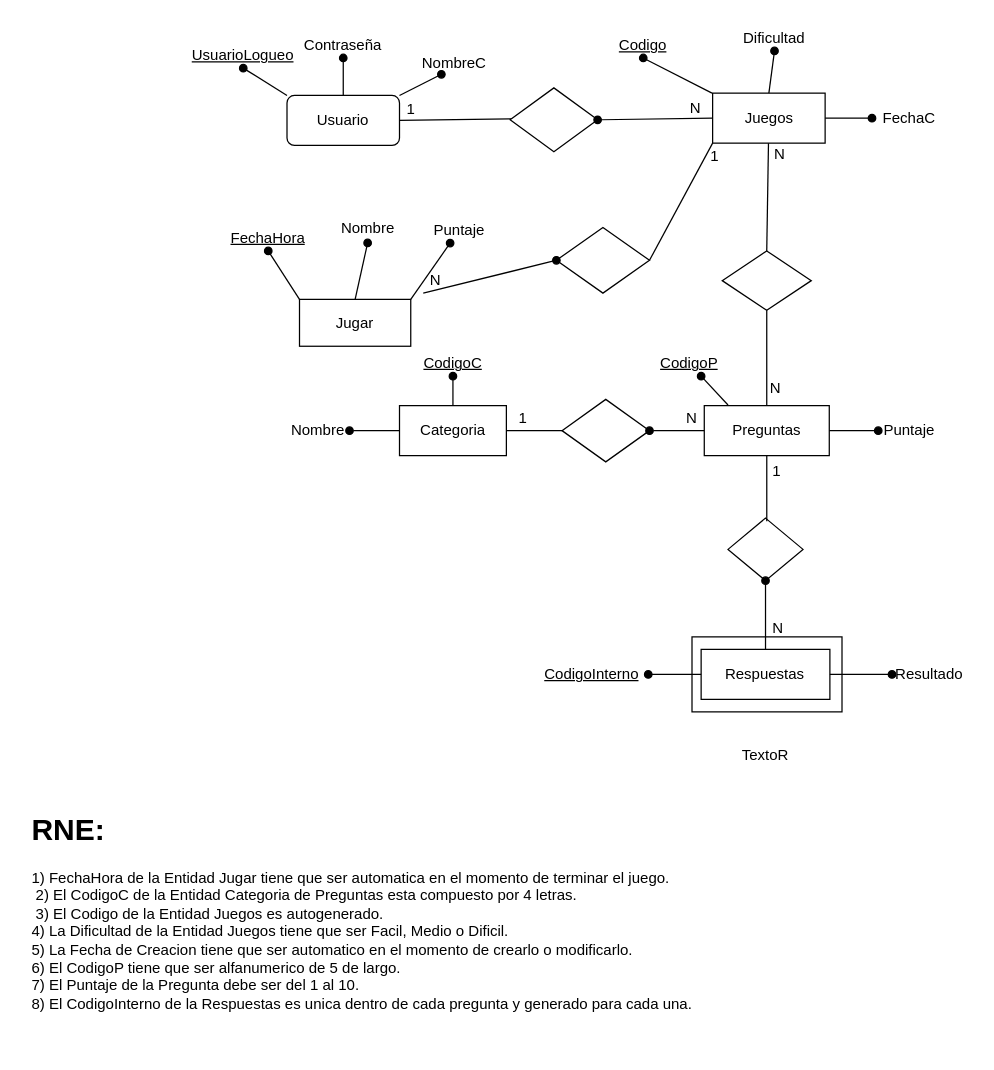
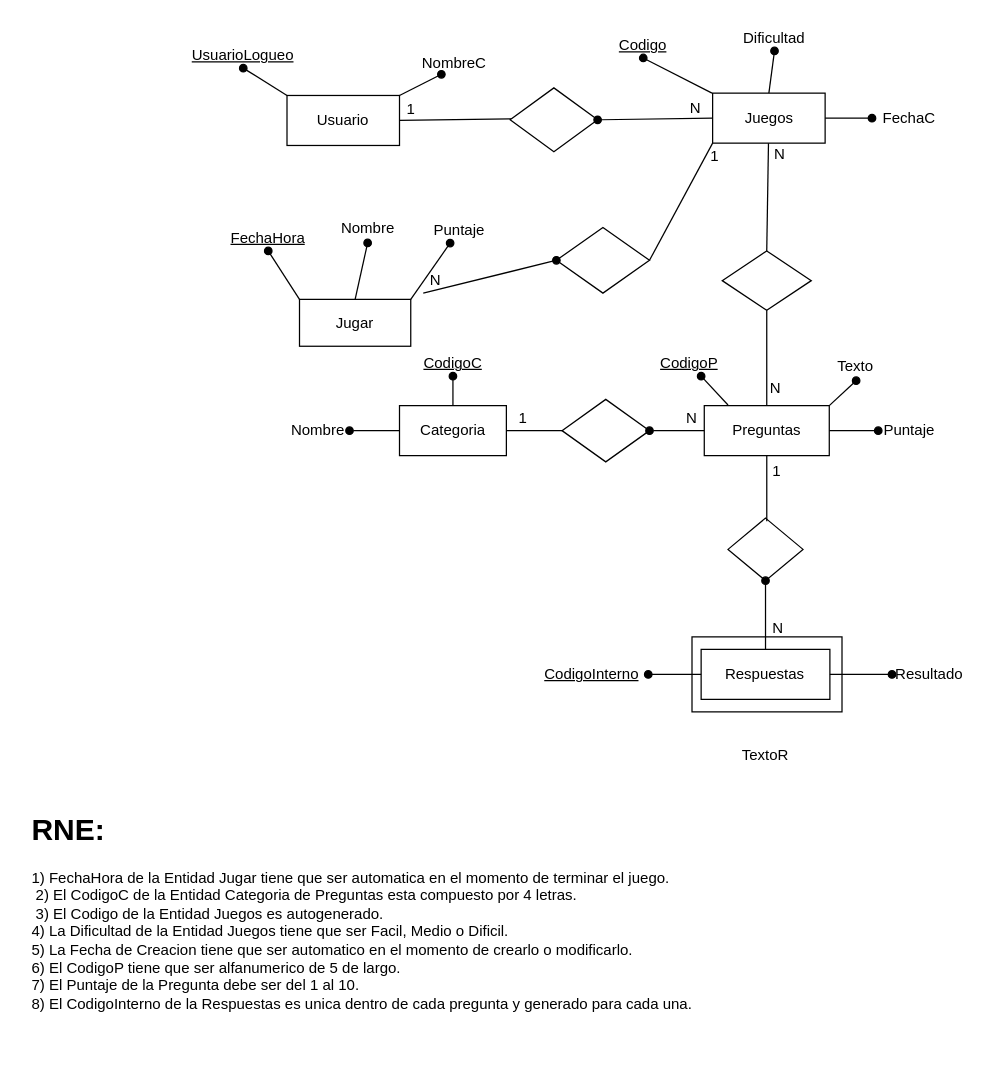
  <mxCell id="0" />
  <mxCell id="1" parent="0" />
  <mxCell id="2" value="" style="rounded=0;whiteSpace=wrap;html=1;" vertex="1" parent="1"><mxGeometry x="553" y="509" width="120" height="60" as="geometry" /></mxCell>
  <mxCell id="3" value="Preguntas" style="rounded=0;whiteSpace=wrap;html=1;" parent="1" vertex="1"><mxGeometry x="562.82" y="324" width="100" height="40" as="geometry" /></mxCell>
  <mxCell id="4" value="" style="endArrow=none;html=1;rounded=0;startArrow=oval;startFill=1;exitX=0.5;exitY=1;exitDx=0;exitDy=0;entryX=0.5;entryY=0;entryDx=0;entryDy=0;" parent="1" source="18" target="14" edge="1"><mxGeometry width="50" height="50" relative="1" as="geometry"><mxPoint x="297" y="158.99" as="sourcePoint" /><mxPoint x="288" y="211.49" as="targetPoint" /></mxGeometry></mxCell>
  <mxCell id="5" value="" style="endArrow=none;html=1;rounded=0;startArrow=oval;startFill=1;entryX=1;entryY=0.5;entryDx=0;entryDy=0;exitX=0;exitY=0.5;exitDx=0;exitDy=0;" parent="1" source="30" target="3" edge="1"><mxGeometry width="50" height="50" relative="1" as="geometry"><mxPoint x="708" y="336.5" as="sourcePoint" /><mxPoint x="566.5" y="331.5" as="targetPoint" /></mxGeometry></mxCell>
- <mxCell id="7" value="Usuario" style="whiteSpace=wrap;html=1;rounded=1;" parent="1" vertex="1"><mxGeometry x="229" y="75.88" width="90" height="40" as="geometry" /></mxCell>
+ <mxCell id="6" value="" style="endArrow=none;html=1;rounded=0;startArrow=oval;startFill=1;entryX=1;entryY=0;entryDx=0;entryDy=0;exitX=0.5;exitY=1;exitDx=0;exitDy=0;" parent="1" source="31" target="3" edge="1"><mxGeometry width="50" height="50" relative="1" as="geometry"><mxPoint x="699" y="306.5" as="sourcePoint" /><mxPoint x="576.5" y="341.5" as="targetPoint" /></mxGeometry></mxCell>
+ <mxCell id="7" value="Usuario" style="rounded=0;whiteSpace=wrap;html=1;" parent="1" vertex="1"><mxGeometry x="229" y="75.88" width="90" height="40" as="geometry" /></mxCell>
  <mxCell id="8" value="" style="endArrow=none;html=1;rounded=0;startArrow=oval;startFill=1;entryX=0;entryY=0;entryDx=0;entryDy=0;exitX=0.5;exitY=1;exitDx=0;exitDy=0;" parent="1" source="9" target="7" edge="1"><mxGeometry width="50" height="50" relative="1" as="geometry"><mxPoint x="229" y="35.87" as="sourcePoint" /><mxPoint x="589" y="145.87" as="targetPoint" /></mxGeometry></mxCell>
  <mxCell id="9" value="UsuarioLogueo" style="text;html=1;strokeColor=none;fillColor=none;align=center;verticalAlign=middle;whiteSpace=wrap;rounded=0;fontStyle=4" parent="1" vertex="1"><mxGeometry x="159" y="34" width="70" height="20" as="geometry" /></mxCell>
- <mxCell id="10" value="Contraseña" style="text;html=1;strokeColor=none;fillColor=none;align=center;verticalAlign=middle;whiteSpace=wrap;rounded=0;" parent="1" vertex="1"><mxGeometry x="239" y="25.88" width="70" height="20" as="geometry" /></mxCell>
- <mxCell id="11" value="" style="endArrow=none;html=1;rounded=0;startArrow=oval;startFill=1;exitX=0.5;exitY=1;exitDx=0;exitDy=0;entryX=0.5;entryY=0;entryDx=0;entryDy=0;" parent="1" source="10" target="7" edge="1"><mxGeometry width="50" height="50" relative="1" as="geometry"><mxPoint x="299" y="35.87" as="sourcePoint" /><mxPoint x="279" y="75.87" as="targetPoint" /></mxGeometry></mxCell>
  <mxCell id="12" value="NombreC" style="text;html=1;strokeColor=none;fillColor=none;align=center;verticalAlign=middle;whiteSpace=wrap;rounded=0;" parent="1" vertex="1"><mxGeometry x="332.5" y="40.25" width="60" height="20" as="geometry" /></mxCell>
  <mxCell id="13" value="" style="endArrow=none;html=1;rounded=0;startArrow=oval;startFill=1;entryX=1;entryY=0;entryDx=0;entryDy=0;exitX=0.5;exitY=1;exitDx=0;exitDy=0;" parent="1" target="7" edge="1"><mxGeometry width="50" height="50" relative="1" as="geometry"><mxPoint x="352.5" y="58.99" as="sourcePoint" /><mxPoint x="582.5" y="147.74" as="targetPoint" /></mxGeometry></mxCell>
  <mxCell id="14" value="Jugar" style="rounded=0;whiteSpace=wrap;html=1;" parent="1" vertex="1"><mxGeometry x="239" y="239" width="89" height="37.5" as="geometry" /></mxCell>
  <mxCell id="15" value="" style="endArrow=none;html=1;rounded=0;startArrow=oval;startFill=1;entryX=0;entryY=0;entryDx=0;entryDy=0;exitX=0.5;exitY=1;exitDx=0;exitDy=0;" parent="1" source="17" target="14" edge="1"><mxGeometry width="50" height="50" relative="1" as="geometry"><mxPoint x="214" y="178.99" as="sourcePoint" /><mxPoint x="445" y="78.99" as="targetPoint" /></mxGeometry></mxCell>
  <mxCell id="16" value="" style="endArrow=none;html=1;rounded=0;startArrow=oval;startFill=1;entryX=0.19;entryY=-0.012;entryDx=0;entryDy=0;entryPerimeter=0;" parent="1" source="29" target="3" edge="1"><mxGeometry width="50" height="50" relative="1" as="geometry"><mxPoint x="551" y="304" as="sourcePoint" /><mxPoint x="490.5" y="361.5" as="targetPoint" /></mxGeometry></mxCell>
  <mxCell id="17" value="&lt;u&gt;FechaHora&lt;/u&gt;" style="text;html=1;strokeColor=none;fillColor=none;align=center;verticalAlign=middle;whiteSpace=wrap;rounded=0;" parent="1" vertex="1"><mxGeometry x="179" y="180.25" width="70" height="20" as="geometry" /></mxCell>
  <mxCell id="18" value="&lt;span&gt;Nombre&lt;/span&gt;" style="text;html=1;strokeColor=none;fillColor=none;align=center;verticalAlign=middle;whiteSpace=wrap;rounded=0;fontStyle=0" parent="1" vertex="1"><mxGeometry x="270.75" y="171.03" width="45.5" height="22.82" as="geometry" /></mxCell>
  <mxCell id="19" value="Puntaje" style="text;html=1;strokeColor=none;fillColor=none;align=center;verticalAlign=middle;whiteSpace=wrap;rounded=0;" parent="1" vertex="1"><mxGeometry x="346.75" y="173.85" width="40" height="20" as="geometry" /></mxCell>
  <mxCell id="20" value="Categoria" style="rounded=0;whiteSpace=wrap;html=1;" parent="1" vertex="1"><mxGeometry x="319" y="324" width="85.5" height="40" as="geometry" /></mxCell>
  <mxCell id="21" value="&lt;u&gt;CodigoC&lt;/u&gt;" style="text;html=1;strokeColor=none;fillColor=none;align=center;verticalAlign=middle;whiteSpace=wrap;rounded=0;" parent="1" vertex="1"><mxGeometry x="336.75" y="280.4" width="50" height="20" as="geometry" /></mxCell>
  <mxCell id="22" value="Juegos" style="rounded=0;whiteSpace=wrap;html=1;" parent="1" vertex="1"><mxGeometry x="569.5" y="74.01" width="90" height="40" as="geometry" /></mxCell>
  <mxCell id="23" value="" style="endArrow=none;html=1;rounded=0;startArrow=oval;startFill=1;exitX=0.5;exitY=1;exitDx=0;exitDy=0;" parent="1" source="24" edge="1"><mxGeometry width="50" height="50" relative="1" as="geometry"><mxPoint x="549" y="38.69" as="sourcePoint" /><mxPoint x="569" y="74" as="targetPoint" /></mxGeometry></mxCell>
  <mxCell id="24" value="&lt;u&gt;Codigo&lt;/u&gt;" style="text;html=1;strokeColor=none;fillColor=none;align=center;verticalAlign=middle;whiteSpace=wrap;rounded=0;" parent="1" vertex="1"><mxGeometry x="489" y="25.88" width="50" height="20" as="geometry" /></mxCell>
  <mxCell id="25" value="" style="endArrow=none;html=1;rounded=0;startArrow=oval;startFill=1;exitX=0;exitY=0.5;exitDx=0;exitDy=0;entryX=1;entryY=0.5;entryDx=0;entryDy=0;" parent="1" source="26" target="22" edge="1"><mxGeometry width="50" height="50" relative="1" as="geometry"><mxPoint x="722" y="98.44" as="sourcePoint" /><mxPoint x="672" y="88.44" as="targetPoint" /></mxGeometry></mxCell>
  <mxCell id="26" value="FechaC" style="text;html=1;strokeColor=none;fillColor=none;align=center;verticalAlign=middle;whiteSpace=wrap;rounded=0;" parent="1" vertex="1"><mxGeometry x="697" y="82.14" width="60" height="23.75" as="geometry" /></mxCell>
  <mxCell id="27" value="Dificultad" style="text;html=1;strokeColor=none;fillColor=none;align=center;verticalAlign=middle;whiteSpace=wrap;rounded=0;" parent="1" vertex="1"><mxGeometry x="589" y="20.25" width="60" height="20" as="geometry" /></mxCell>
  <mxCell id="28" value="" style="endArrow=none;html=1;rounded=0;startArrow=oval;startFill=1;entryX=0.5;entryY=0;entryDx=0;entryDy=0;exitX=0.5;exitY=1;exitDx=0;exitDy=0;" parent="1" source="27" target="22" edge="1"><mxGeometry width="50" height="50" relative="1" as="geometry"><mxPoint x="624" y="38.06" as="sourcePoint" /><mxPoint x="624.19" y="78.09" as="targetPoint" /></mxGeometry></mxCell>
  <mxCell id="29" value="&lt;u&gt;CodigoP&lt;/u&gt;" style="text;html=1;strokeColor=none;fillColor=none;align=center;verticalAlign=middle;whiteSpace=wrap;rounded=0;" parent="1" vertex="1"><mxGeometry x="526" y="280.4" width="50" height="20" as="geometry" /></mxCell>
  <mxCell id="30" value="Puntaje" style="text;html=1;strokeColor=none;fillColor=none;align=center;verticalAlign=middle;whiteSpace=wrap;rounded=0;" parent="1" vertex="1"><mxGeometry x="702" y="334" width="50" height="20" as="geometry" /></mxCell>
+ <mxCell id="31" value="Texto" style="text;html=1;strokeColor=none;fillColor=none;align=center;verticalAlign=middle;whiteSpace=wrap;rounded=0;" parent="1" vertex="1"><mxGeometry x="664.31" y="281.5" width="40" height="22.5" as="geometry" /></mxCell>
  <mxCell id="32" value="" style="endArrow=none;html=1;rounded=0;startArrow=oval;startFill=1;exitX=0.5;exitY=1;exitDx=0;exitDy=0;entryX=1;entryY=0;entryDx=0;entryDy=0;" parent="1" target="14" edge="1"><mxGeometry width="50" height="50" relative="1" as="geometry"><mxPoint x="359.5" y="193.99" as="sourcePoint" /><mxPoint x="328" y="225.86" as="targetPoint" /></mxGeometry></mxCell>
  <mxCell id="33" value="" style="endArrow=none;html=1;rounded=0;exitX=1;exitY=0.5;exitDx=0;exitDy=0;entryX=0;entryY=0.5;entryDx=0;entryDy=0;" parent="1" source="7" edge="1"><mxGeometry width="50" height="50" relative="1" as="geometry"><mxPoint x="579" y="254.62" as="sourcePoint" /><mxPoint x="409" y="94.63" as="targetPoint" /></mxGeometry></mxCell>
  <mxCell id="34" value="1" style="text;html=1;strokeColor=none;fillColor=none;align=center;verticalAlign=middle;whiteSpace=wrap;rounded=0;" parent="1" vertex="1"><mxGeometry x="319" y="77.13" width="19" height="18.75" as="geometry" /></mxCell>
  <mxCell id="35" value="" style="rhombus;whiteSpace=wrap;html=1;" parent="1" vertex="1"><mxGeometry x="407.5" y="69.8" width="70" height="51.08" as="geometry" /></mxCell>
  <mxCell id="36" value="" style="endArrow=none;html=1;rounded=0;entryX=0;entryY=0.5;entryDx=0;entryDy=0;exitX=1;exitY=0.5;exitDx=0;exitDy=0;startArrow=oval;startFill=1;" parent="1" source="35" target="22" edge="1"><mxGeometry width="50" height="50" relative="1" as="geometry"><mxPoint x="534" y="94.55" as="sourcePoint" /><mxPoint x="414" y="108.06" as="targetPoint" /></mxGeometry></mxCell>
  <mxCell id="37" value="N" style="text;html=1;strokeColor=none;fillColor=none;align=center;verticalAlign=middle;whiteSpace=wrap;rounded=0;" parent="1" vertex="1"><mxGeometry x="338" y="214" width="20" height="20" as="geometry" /></mxCell>
  <mxCell id="38" value="N" style="text;html=1;strokeColor=none;fillColor=none;align=center;verticalAlign=middle;whiteSpace=wrap;rounded=0;" parent="1" vertex="1"><mxGeometry x="546.64" y="77.13" width="17.68" height="17.49" as="geometry" /></mxCell>
  <mxCell id="39" value="" style="rhombus;whiteSpace=wrap;html=1;" parent="1" vertex="1"><mxGeometry x="577.18" y="200.25" width="71.25" height="47.5" as="geometry" /></mxCell>
  <mxCell id="40" value="" style="endArrow=none;html=1;rounded=0;entryX=0.5;entryY=1;entryDx=0;entryDy=0;exitX=0.5;exitY=0;exitDx=0;exitDy=0;" parent="1" source="3" target="39" edge="1"><mxGeometry width="50" height="50" relative="1" as="geometry"><mxPoint x="598.5" y="314" as="sourcePoint" /><mxPoint x="641.5" y="274" as="targetPoint" /></mxGeometry></mxCell>
  <mxCell id="41" value="N" style="text;html=1;strokeColor=none;fillColor=none;align=center;verticalAlign=middle;whiteSpace=wrap;rounded=0;" parent="1" vertex="1"><mxGeometry x="610.94" y="304" width="17.75" height="12.5" as="geometry" /></mxCell>
  <mxCell id="42" value="N" style="text;html=1;strokeColor=none;fillColor=none;align=center;verticalAlign=middle;whiteSpace=wrap;rounded=0;" parent="1" vertex="1"><mxGeometry x="617.82" y="112.76" width="11.18" height="21.24" as="geometry" /></mxCell>
  <mxCell id="43" value="" style="endArrow=none;html=1;rounded=0;exitX=0.5;exitY=0;exitDx=0;exitDy=0;" parent="1" source="39" target="22" edge="1"><mxGeometry width="50" height="50" relative="1" as="geometry"><mxPoint x="359" y="244" as="sourcePoint" /><mxPoint x="409" y="194" as="targetPoint" /></mxGeometry></mxCell>
  <mxCell id="44" value="" style="rhombus;whiteSpace=wrap;html=1;" parent="1" vertex="1"><mxGeometry x="449" y="319" width="70" height="50" as="geometry" /></mxCell>
  <mxCell id="45" value="" style="endArrow=none;html=1;rounded=0;exitX=1;exitY=0.5;exitDx=0;exitDy=0;entryX=0;entryY=0.5;entryDx=0;entryDy=0;" parent="1" source="20" target="44" edge="1"><mxGeometry width="50" height="50" relative="1" as="geometry"><mxPoint x="371" y="256.5" as="sourcePoint" /><mxPoint x="421" y="206.5" as="targetPoint" /></mxGeometry></mxCell>
  <mxCell id="46" value="" style="endArrow=none;html=1;rounded=0;entryX=0;entryY=0.5;entryDx=0;entryDy=0;exitX=1;exitY=0.5;exitDx=0;exitDy=0;startArrow=oval;startFill=1;" parent="1" source="44" target="3" edge="1"><mxGeometry width="50" height="50" relative="1" as="geometry"><mxPoint x="359" y="266.5" as="sourcePoint" /><mxPoint x="409" y="216.5" as="targetPoint" /></mxGeometry></mxCell>
  <mxCell id="47" value="1" style="text;html=1;strokeColor=none;fillColor=none;align=center;verticalAlign=middle;whiteSpace=wrap;rounded=0;" parent="1" vertex="1"><mxGeometry x="408" y="324" width="20" height="20" as="geometry" /></mxCell>
  <mxCell id="48" value="N" style="text;html=1;strokeColor=none;fillColor=none;align=center;verticalAlign=middle;whiteSpace=wrap;rounded=0;" parent="1" vertex="1"><mxGeometry x="542.82" y="324" width="20" height="20" as="geometry" /></mxCell>
  <mxCell id="49" value="" style="endArrow=none;html=1;rounded=0;startArrow=oval;startFill=1;entryX=0.5;entryY=0;entryDx=0;entryDy=0;exitX=0.5;exitY=1;exitDx=0;exitDy=0;" parent="1" source="21" target="20" edge="1"><mxGeometry width="50" height="50" relative="1" as="geometry"><mxPoint x="361.75" y="307.6" as="sourcePoint" /><mxPoint x="572.82" y="325.1" as="targetPoint" /></mxGeometry></mxCell>
  <mxCell id="50" value="&lt;h1&gt;RNE:&lt;/h1&gt;&lt;div&gt;1) FechaHora de la Entidad Jugar tiene que ser automatica en el momento de terminar el juego.&lt;/div&gt;&lt;div&gt;&amp;nbsp;2) El CodigoC de la Entidad Categoria de Preguntas esta compuesto por 4 letras.&lt;/div&gt;&lt;div&gt;&amp;nbsp;3) El Codigo de la Entidad Juegos es autogenerado.&amp;nbsp;&lt;/div&gt;&lt;div&gt;4) La Dificultad de la Entidad Juegos tiene que ser Facil, Medio o Dificil.&amp;nbsp;&lt;/div&gt;&lt;div&gt;5) La Fecha de Creacion tiene que ser automatico en el momento de crearlo o modificarlo.&amp;nbsp;&lt;/div&gt;&lt;div&gt;6) El CodigoP tiene que ser alfanumerico de 5 de largo.&amp;nbsp;&lt;/div&gt;&lt;div&gt;7) El Puntaje de la Pregunta debe ser del 1 al 10.&amp;nbsp;&lt;/div&gt;&lt;div&gt;8) El CodigoInterno de la Respuestas es unica dentro de cada pregunta y generado para cada una.&lt;br&gt;&lt;/div&gt;" style="text;html=1;strokeColor=none;fillColor=none;spacing=5;spacingTop=-20;whiteSpace=wrap;overflow=hidden;rounded=0;" parent="1" vertex="1"><mxGeometry x="20" y="644" width="716" height="190" as="geometry" /></mxCell>
  <mxCell id="51" value="" style="rhombus;whiteSpace=wrap;html=1;" parent="1" vertex="1"><mxGeometry x="581.81" y="414" width="60" height="50" as="geometry" /></mxCell>
  <mxCell id="52" value="1" style="text;html=1;strokeColor=none;fillColor=none;align=center;verticalAlign=middle;whiteSpace=wrap;rounded=0;" parent="1" vertex="1"><mxGeometry x="610.94" y="366.5" width="20" height="20" as="geometry" /></mxCell>
  <mxCell id="53" value="Respuestas" style="rounded=0;whiteSpace=wrap;html=1;" parent="1" vertex="1"><mxGeometry x="560.31" y="519" width="103" height="40" as="geometry" /></mxCell>
  <mxCell id="54" value="" style="endArrow=none;html=1;rounded=0;entryX=0.5;entryY=1;entryDx=0;entryDy=0;exitX=0.5;exitY=0;exitDx=0;exitDy=0;" parent="1" target="3" edge="1"><mxGeometry width="50" height="50" relative="1" as="geometry"><mxPoint x="612.82" y="416.5" as="sourcePoint" /><mxPoint x="409" y="346.5" as="targetPoint" /></mxGeometry></mxCell>
  <mxCell id="55" value="" style="endArrow=none;html=1;rounded=0;entryX=0.5;entryY=0;entryDx=0;entryDy=0;startArrow=oval;startFill=1;exitX=0.5;exitY=1;exitDx=0;exitDy=0;" parent="1" source="51" target="53" edge="1"><mxGeometry width="50" height="50" relative="1" as="geometry"><mxPoint x="499" y="464" as="sourcePoint" /><mxPoint x="408" y="354" as="targetPoint" /></mxGeometry></mxCell>
  <mxCell id="56" value="N" style="text;html=1;strokeColor=none;fillColor=none;align=center;verticalAlign=middle;whiteSpace=wrap;rounded=0;" parent="1" vertex="1"><mxGeometry x="613.76" y="494" width="16.18" height="15" as="geometry" /></mxCell>
  <mxCell id="57" value="&lt;u&gt;CodigoInterno&lt;/u&gt;" style="text;html=1;strokeColor=none;fillColor=none;align=center;verticalAlign=middle;whiteSpace=wrap;rounded=0;" parent="1" vertex="1"><mxGeometry x="428" y="525" width="90" height="28" as="geometry" /></mxCell>
  <mxCell id="58" value="" style="endArrow=none;html=1;rounded=0;startArrow=oval;startFill=1;entryX=0;entryY=0.5;entryDx=0;entryDy=0;exitX=1;exitY=0.5;exitDx=0;exitDy=0;" parent="1" source="57" target="53" edge="1"><mxGeometry width="50" height="50" relative="1" as="geometry"><mxPoint x="518" y="554" as="sourcePoint" /><mxPoint x="578" y="124" as="targetPoint" /></mxGeometry></mxCell>
  <mxCell id="59" value="TextoR" style="text;html=1;strokeColor=none;fillColor=none;align=center;verticalAlign=middle;whiteSpace=wrap;rounded=0;" parent="1" vertex="1"><mxGeometry x="585.82" y="594" width="52.18" height="20" as="geometry" /></mxCell>
  <mxCell id="60" value="Resultado" style="text;html=1;strokeColor=none;fillColor=none;align=center;verticalAlign=middle;whiteSpace=wrap;rounded=0;" vertex="1" parent="1"><mxGeometry x="713" y="529" width="60" height="20" as="geometry" /></mxCell>
  <mxCell id="61" value="" style="endArrow=none;html=1;rounded=0;startArrow=oval;startFill=1;entryX=1;entryY=0.5;entryDx=0;entryDy=0;exitX=0;exitY=0.5;exitDx=0;exitDy=0;" edge="1" parent="1" source="60" target="53"><mxGeometry width="50" height="50" relative="1" as="geometry"><mxPoint x="718" y="514" as="sourcePoint" /><mxPoint x="570.31" y="549" as="targetPoint" /></mxGeometry></mxCell>
  <mxCell id="62" value="Nombre" style="text;html=1;strokeColor=none;fillColor=none;align=center;verticalAlign=middle;whiteSpace=wrap;rounded=0;" vertex="1" parent="1"><mxGeometry x="229" y="334" width="50" height="20" as="geometry" /></mxCell>
  <mxCell id="63" value="" style="endArrow=none;html=1;rounded=0;startArrow=oval;startFill=1;entryX=0;entryY=0.5;entryDx=0;entryDy=0;exitX=1;exitY=0.5;exitDx=0;exitDy=0;" edge="1" parent="1" source="62" target="20"><mxGeometry width="50" height="50" relative="1" as="geometry"><mxPoint x="371.75" y="306.5" as="sourcePoint" /><mxPoint x="371.75" y="334" as="targetPoint" /></mxGeometry></mxCell>
  <mxCell id="64" value="" style="rhombus;whiteSpace=wrap;html=1;" vertex="1" parent="1"><mxGeometry x="444.5" y="181.5" width="74.5" height="52.5" as="geometry" /></mxCell>
  <mxCell id="65" value="" style="endArrow=none;html=1;rounded=0;exitX=0;exitY=0.5;exitDx=0;exitDy=0;startArrow=oval;startFill=1;entryX=0;entryY=1;entryDx=0;entryDy=0;" edge="1" parent="1" source="64" target="37"><mxGeometry width="50" height="50" relative="1" as="geometry"><mxPoint x="369" y="334" as="sourcePoint" /><mxPoint x="389" y="104" as="targetPoint" /></mxGeometry></mxCell>
  <mxCell id="66" value="" style="endArrow=none;html=1;rounded=0;exitX=1;exitY=0.5;exitDx=0;exitDy=0;entryX=0;entryY=1;entryDx=0;entryDy=0;" edge="1" parent="1" source="64" target="22"><mxGeometry width="50" height="50" relative="1" as="geometry"><mxPoint x="329" y="105.88" as="sourcePoint" /><mxPoint x="419" y="104.63" as="targetPoint" /></mxGeometry></mxCell>
  <mxCell id="67" value="1" style="text;html=1;strokeColor=none;fillColor=none;align=center;verticalAlign=middle;whiteSpace=wrap;rounded=0;" vertex="1" parent="1"><mxGeometry x="564.32" y="115.88" width="14.68" height="18.12" as="geometry" /></mxCell>
